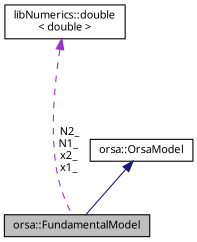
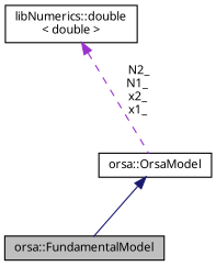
  digraph {
    fontname="Noto Sans"
    node [color=black fillcolor=white fontname="Noto Sans" fontsize=10 shape=record style=filled]
    edge [dir=back fontname="Noto Sans" fontsize=10 labelfontname=Helvetica labelfontsize=10]
    n1 [fillcolor=grey75 fontcolor=black height=0.2 label="orsa::FundamentalModel" width=0.4]
    n2 [height=0.2 label="orsa::OrsaModel" width=0.4]
    n3 [height=0.2 label="libNumerics::double\l\< double \>" width=0.4]
    n2 -> n1 [color=midnightblue style=solid]
-   n3 -> n1 [color=darkorchid3 label=" N2_\nN1_\nx2_\nx1_" style=dashed]
+   n3 -> n2 [color=darkorchid3 label=" N2_\nN1_\nx2_\nx1_" style=dashed]
  }
